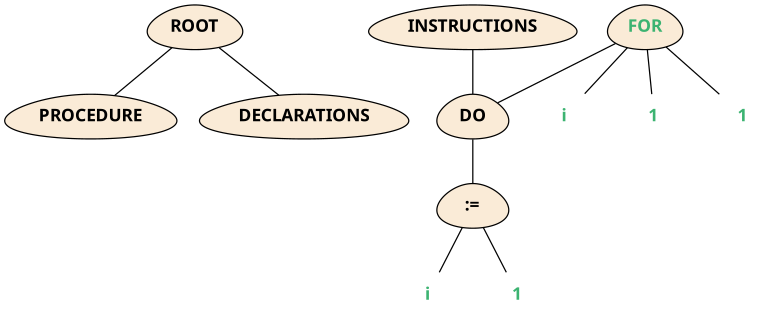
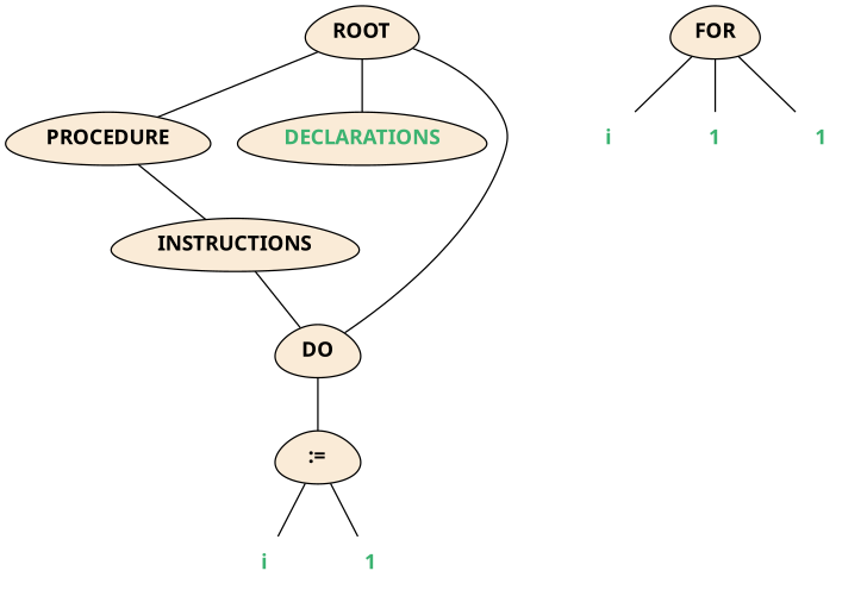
  graph {
    fontname="Helvetica bold,bold"
    node [fillcolor=antiquewhite fontcolor=black fontname="Helvetica bold,bold" shape=egg style=filled]
    edge [fontname="Helvetica,Arial,sans-serif"]
    n1 [label=ROOT]
    n2 [label=PROCEDURE]
-   n3 [label=DECLARATIONS]
+   n3 [fontcolor=mediumseagreen label=DECLARATIONS]
    n4 [label=INSTRUCTIONS]
-   n5 [fontcolor=mediumseagreen label=FOR]
+   n5 [label=FOR]
    n6 [fontcolor=mediumseagreen label=i shape=plaintext fillcolor="" style=""]
    n7 [fontcolor=mediumseagreen label=1 shape=plaintext fillcolor="" style=""]
    n8 [fontcolor=mediumseagreen label=1 shape=plaintext fillcolor="" style=""]
    n9 [label=DO]
    n10 [label=":="]
    n11 [fontcolor=mediumseagreen label=i shape=plaintext fillcolor="" style=""]
    n12 [fontcolor=mediumseagreen label=1 shape=plaintext fillcolor="" style=""]
    subgraph sub_1 {
      label=AST
      n1
      n2
      n3
      n4
      n5
      n6
      n7
      n8
      n9
      n10
      n11
      n12
    }
    n1 -- n2
    n1 -- n3
+   n2 -- n4
    n4 -- n9
    n5 -- n6
    n5 -- n7
    n5 -- n8
-   n5 -- n9
+   n1 -- n9
    n9 -- n10
    n10 -- n11
    n10 -- n12
  }
